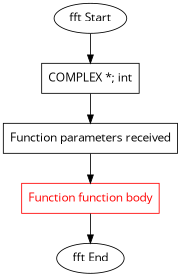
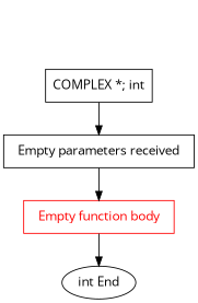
  digraph {
    fontname="Open Sans"
    rankdir=TB
    node [fontname="Open Sans" shape=box]
    edge [fontname="Open Sans"]
-   n1 [label="fft Start" shape=ellipse]
    n2 [label="COMPLEX *; int"]
-   n3 [label="Function parameters received"]
-   n4 [label="fft End" shape=ellipse]
-   n5 [color=red fontcolor=red label="Function function body"]
-   n1 -> n2
+   n3 [label="Empty parameters received"]
+   n4 [label="int End" shape=ellipse]
+   n5 [color=red fontcolor=red label="Empty function body"]
    n2 -> n3
    n3 -> n5 [color=black fontcolor=red]
    n5 -> n4 [color=black fontcolor=red]
  }
